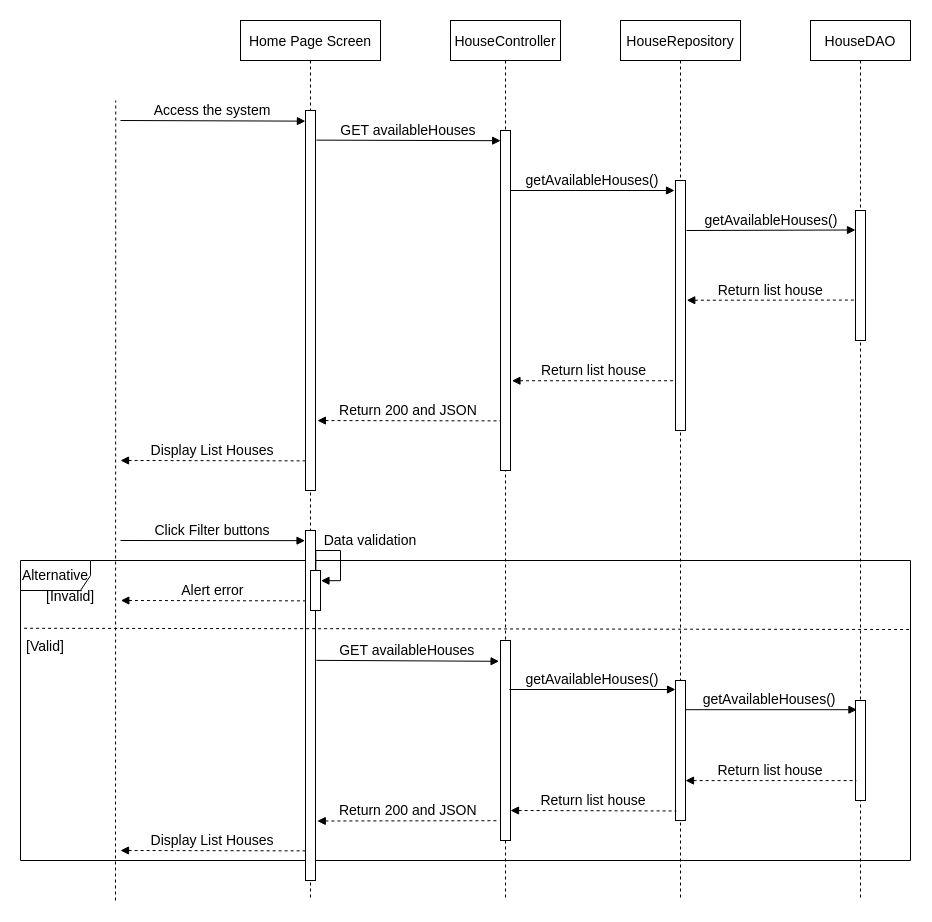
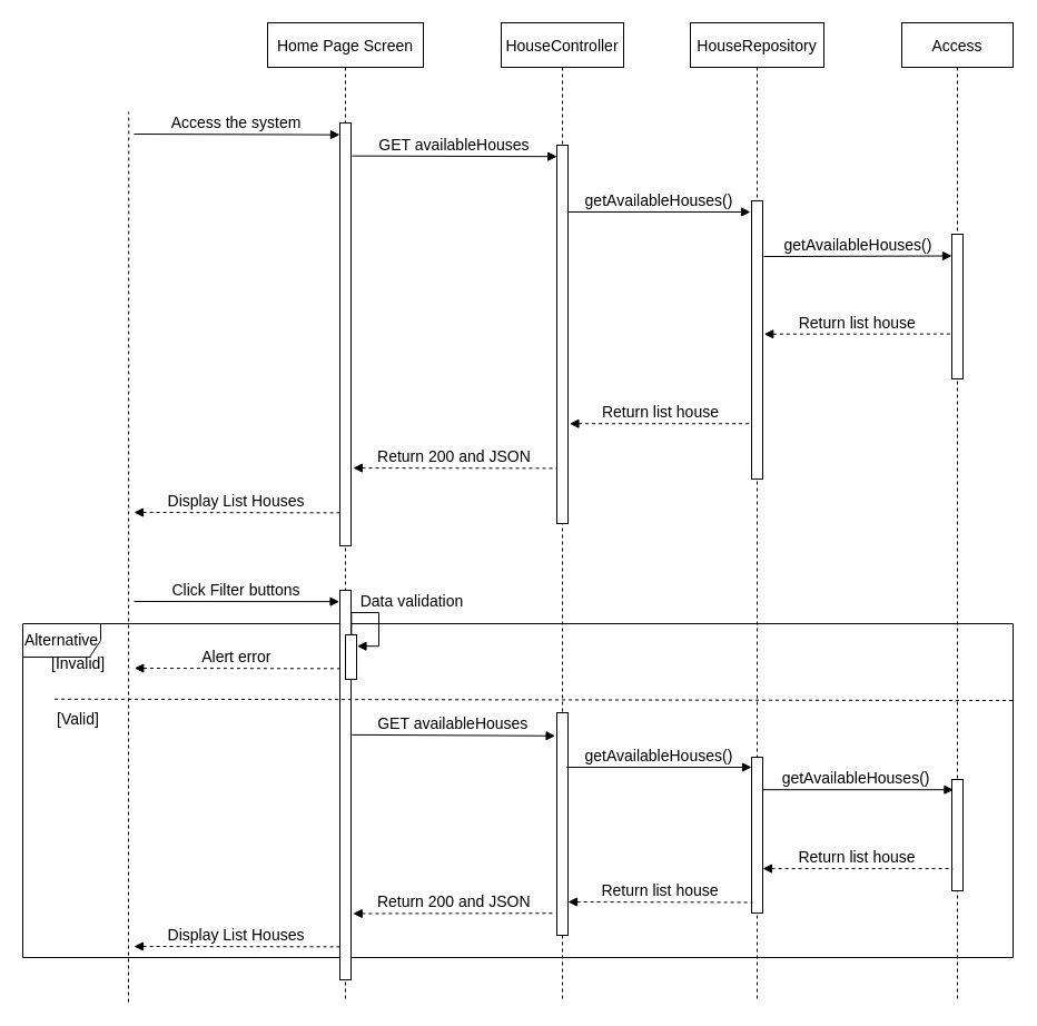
  <mxCell id="0" />
  <mxCell id="1" parent="0" />
  <mxCell id="2" value="Alternative" style="shape=umlFrame;whiteSpace=wrap;html=1;width=70;height=30;fontSize=14;" parent="1" vertex="1"><mxGeometry x="20" y="560" width="890" height="300" as="geometry" /></mxCell>
  <mxCell id="3" value="Return list house" style="verticalAlign=bottom;endArrow=none;shadow=0;strokeWidth=1;endFill=0;startArrow=block;startFill=1;dashed=1;exitX=1.145;exitY=0.736;exitDx=0;exitDy=0;exitPerimeter=0;fontSize=14;" parent="1" source="8" target="15" edge="1"><mxGeometry relative="1" as="geometry"><mxPoint x="510" y="330" as="sourcePoint" /><mxPoint x="693.91" y="379.8" as="targetPoint" /></mxGeometry></mxCell>
  <mxCell id="4" value="Home Page Screen" style="shape=umlLifeline;perimeter=lifelinePerimeter;container=1;collapsible=0;recursiveResize=0;rounded=0;shadow=0;strokeWidth=1;fontSize=14;" parent="1" vertex="1"><mxGeometry x="240" y="20" width="140" height="880" as="geometry" /></mxCell>
  <mxCell id="5" value="" style="points=[];perimeter=orthogonalPerimeter;rounded=0;shadow=0;strokeWidth=1;fontSize=14;" parent="4" vertex="1"><mxGeometry x="65" y="90" width="10" height="380" as="geometry" /></mxCell>
  <mxCell id="6" value="" style="points=[];perimeter=orthogonalPerimeter;rounded=0;shadow=0;strokeWidth=1;fontSize=14;" parent="4" vertex="1"><mxGeometry x="65" y="510" width="10" height="350" as="geometry" /></mxCell>
  <mxCell id="7" value="HouseController" style="shape=umlLifeline;perimeter=lifelinePerimeter;container=1;collapsible=0;recursiveResize=0;rounded=0;shadow=0;strokeWidth=1;fontSize=14;" parent="1" vertex="1"><mxGeometry x="450" y="20" width="110" height="880" as="geometry" /></mxCell>
  <mxCell id="8" value="" style="points=[];perimeter=orthogonalPerimeter;rounded=0;shadow=0;strokeWidth=1;fontSize=14;" parent="7" vertex="1"><mxGeometry x="50" y="110" width="10" height="340" as="geometry" /></mxCell>
  <mxCell id="9" value="getAvailableHouses()" style="verticalAlign=bottom;endArrow=block;shadow=0;strokeWidth=1;entryX=0;entryY=0.15;entryDx=0;entryDy=0;entryPerimeter=0;fontSize=14;" parent="7" edge="1"><mxGeometry relative="1" as="geometry"><mxPoint x="60" y="170" as="sourcePoint" /><mxPoint x="224.03" y="170.0" as="targetPoint" /></mxGeometry></mxCell>
  <mxCell id="10" value="" style="points=[];perimeter=orthogonalPerimeter;rounded=0;shadow=0;strokeWidth=1;fontSize=14;" parent="7" vertex="1"><mxGeometry x="50" y="620" width="10" height="200" as="geometry" /></mxCell>
  <mxCell id="11" value="" style="endArrow=none;dashed=1;html=1;rounded=0;startArrow=none;fontSize=14;" parent="1" edge="1"><mxGeometry width="50" height="50" relative="1" as="geometry"><mxPoint x="115" y="900" as="sourcePoint" /><mxPoint x="115.25" y="100" as="targetPoint" /></mxGeometry></mxCell>
  <mxCell id="12" value="Access the system" style="verticalAlign=bottom;endArrow=block;entryX=-0.007;entryY=0.028;shadow=0;strokeWidth=1;entryDx=0;entryDy=0;entryPerimeter=0;fontSize=14;" parent="1" target="5" edge="1"><mxGeometry relative="1" as="geometry"><mxPoint x="120" y="120" as="sourcePoint" /><mxPoint x="290" y="120" as="targetPoint" /></mxGeometry></mxCell>
  <mxCell id="13" value="GET availableHouses" style="verticalAlign=bottom;endArrow=block;shadow=0;strokeWidth=1;entryX=0.016;entryY=0.03;entryDx=0;entryDy=0;entryPerimeter=0;exitX=1.094;exitY=0.078;exitDx=0;exitDy=0;exitPerimeter=0;fontSize=14;" parent="1" source="5" target="8" edge="1"><mxGeometry relative="1" as="geometry"><mxPoint x="320" y="130" as="sourcePoint" /><mxPoint x="490" y="129" as="targetPoint" /></mxGeometry></mxCell>
  <mxCell id="14" value="HouseRepository" style="shape=umlLifeline;perimeter=lifelinePerimeter;container=1;collapsible=0;recursiveResize=0;rounded=0;shadow=0;strokeWidth=1;fontSize=14;" parent="1" vertex="1"><mxGeometry x="620" y="20" width="120" height="880" as="geometry" /></mxCell>
  <mxCell id="15" value="" style="points=[];perimeter=orthogonalPerimeter;rounded=0;shadow=0;strokeWidth=1;fontSize=14;" parent="14" vertex="1"><mxGeometry x="55" y="160" width="10" height="250" as="geometry" /></mxCell>
  <mxCell id="16" value="" style="points=[];perimeter=orthogonalPerimeter;rounded=0;shadow=0;strokeWidth=1;fontSize=14;" parent="14" vertex="1"><mxGeometry x="55" y="660" width="10" height="140" as="geometry" /></mxCell>
- <mxCell id="17" value="HouseDAO" style="shape=umlLifeline;perimeter=lifelinePerimeter;container=1;collapsible=0;recursiveResize=0;rounded=0;shadow=0;strokeWidth=1;fontSize=14;" parent="1" vertex="1"><mxGeometry x="810" y="20" width="100" height="880" as="geometry" /></mxCell>
+ <mxCell id="17" value="Access" style="shape=umlLifeline;perimeter=lifelinePerimeter;container=1;collapsible=0;recursiveResize=0;rounded=0;shadow=0;strokeWidth=1;fontSize=14;" parent="1" vertex="1"><mxGeometry x="810" y="20" width="100" height="880" as="geometry" /></mxCell>
  <mxCell id="18" value="" style="points=[];perimeter=orthogonalPerimeter;rounded=0;shadow=0;strokeWidth=1;fontSize=14;" parent="17" vertex="1"><mxGeometry x="45" y="190" width="10" height="130" as="geometry" /></mxCell>
  <mxCell id="19" value="" style="points=[];perimeter=orthogonalPerimeter;rounded=0;shadow=0;strokeWidth=1;fontSize=14;" parent="17" vertex="1"><mxGeometry x="45" y="680" width="10" height="100" as="geometry" /></mxCell>
  <mxCell id="20" value="getAvailableHouses()" style="verticalAlign=bottom;endArrow=block;shadow=0;strokeWidth=1;exitX=1.097;exitY=0.2;exitDx=0;exitDy=0;exitPerimeter=0;entryX=0;entryY=0.15;entryDx=0;entryDy=0;entryPerimeter=0;fontSize=14;" parent="1" source="15" target="18" edge="1"><mxGeometry relative="1" as="geometry"><mxPoint x="910" y="199.72" as="sourcePoint" /><mxPoint x="1090" y="200" as="targetPoint" /></mxGeometry></mxCell>
  <mxCell id="21" value="Return list house" style="verticalAlign=bottom;endArrow=none;shadow=0;strokeWidth=1;entryX=-0.102;entryY=0.689;entryDx=0;entryDy=0;entryPerimeter=0;endFill=0;startArrow=block;startFill=1;dashed=1;exitX=1.126;exitY=0.479;exitDx=0;exitDy=0;exitPerimeter=0;fontSize=14;" parent="1" source="15" target="18" edge="1"><mxGeometry relative="1" as="geometry"><mxPoint x="910" y="281" as="sourcePoint" /><mxPoint x="1090.14" y="250.16" as="targetPoint" /></mxGeometry></mxCell>
  <mxCell id="22" value="Return 200 and JSON" style="verticalAlign=bottom;endArrow=none;shadow=0;strokeWidth=1;entryX=-0.049;entryY=0.854;entryDx=0;entryDy=0;entryPerimeter=0;endFill=0;startArrow=block;startFill=1;dashed=1;exitX=1.19;exitY=0.816;exitDx=0;exitDy=0;exitPerimeter=0;fontSize=14;" parent="1" source="5" target="8" edge="1"><mxGeometry relative="1" as="geometry"><mxPoint x="310" y="330" as="sourcePoint" /><mxPoint x="499.45" y="330" as="targetPoint" /></mxGeometry></mxCell>
  <mxCell id="23" value="Display List Houses" style="verticalAlign=bottom;endArrow=none;shadow=0;strokeWidth=1;entryX=-0.034;entryY=0.922;entryDx=0;entryDy=0;entryPerimeter=0;endFill=0;startArrow=block;startFill=1;dashed=1;fontSize=14;" parent="1" target="5" edge="1"><mxGeometry relative="1" as="geometry"><mxPoint x="120" y="460" as="sourcePoint" /><mxPoint x="309.45" y="340" as="targetPoint" /></mxGeometry></mxCell>
  <mxCell id="24" value="Click Filter buttons" style="verticalAlign=bottom;endArrow=block;shadow=0;strokeWidth=1;entryX=-0.047;entryY=0.029;entryDx=0;entryDy=0;entryPerimeter=0;fontSize=14;" parent="1" target="6" edge="1"><mxGeometry relative="1" as="geometry"><mxPoint x="120" y="540" as="sourcePoint" /><mxPoint x="280" y="540" as="targetPoint" /></mxGeometry></mxCell>
  <mxCell id="25" value="" style="points=[];perimeter=orthogonalPerimeter;rounded=0;shadow=0;strokeWidth=1;fontSize=14;" parent="1" vertex="1"><mxGeometry x="310" y="570" width="10" height="40" as="geometry" /></mxCell>
  <mxCell id="26" value="Data validation" style="verticalAlign=bottom;endArrow=block;shadow=0;strokeWidth=1;entryX=1.047;entryY=0.255;entryDx=0;entryDy=0;entryPerimeter=0;exitX=0.533;exitY=-0.003;exitDx=0;exitDy=0;exitPerimeter=0;edgeStyle=orthogonalEdgeStyle;rounded=0;fontSize=14;" parent="1" source="25" target="25" edge="1"><mxGeometry x="-0.055" y="30" relative="1" as="geometry"><mxPoint x="320" y="550" as="sourcePoint" /><mxPoint x="503.95" y="550.88" as="targetPoint" /><Array as="points"><mxPoint x="315" y="550" /><mxPoint x="340" y="550" /><mxPoint x="340" y="580" /></Array><mxPoint as="offset" /></mxGeometry></mxCell>
  <mxCell id="27" value="Alert error" style="verticalAlign=bottom;endArrow=none;shadow=0;strokeWidth=1;entryX=-0.034;entryY=0.922;entryDx=0;entryDy=0;entryPerimeter=0;endFill=0;startArrow=block;startFill=1;dashed=1;fontSize=14;" parent="1" edge="1"><mxGeometry relative="1" as="geometry"><mxPoint x="120.34" y="600" as="sourcePoint" /><mxPoint x="305" y="600.36" as="targetPoint" /></mxGeometry></mxCell>
  <mxCell id="28" value="GET availableHouses" style="verticalAlign=bottom;endArrow=block;shadow=0;strokeWidth=1;entryX=-0.141;entryY=0.104;entryDx=0;entryDy=0;entryPerimeter=0;exitX=1.081;exitY=0.371;exitDx=0;exitDy=0;exitPerimeter=0;fontSize=14;" parent="1" source="6" target="10" edge="1"><mxGeometry relative="1" as="geometry"><mxPoint x="315.78" y="660" as="sourcePoint" /><mxPoint x="495" y="660.56" as="targetPoint" /></mxGeometry></mxCell>
  <mxCell id="29" value="" style="endArrow=none;dashed=1;html=1;strokeWidth=1;rounded=0;entryX=1;entryY=0.23;entryDx=0;entryDy=0;entryPerimeter=0;exitX=0.045;exitY=-0.074;exitDx=0;exitDy=0;exitPerimeter=0;fontSize=14;" parent="1" source="31" target="2" edge="1"><mxGeometry width="50" height="50" relative="1" as="geometry"><mxPoint x="-40" y="630" as="sourcePoint" /><mxPoint x="120" y="680" as="targetPoint" /></mxGeometry></mxCell>
  <mxCell id="30" value="[Invalid]" style="text;strokeColor=none;fillColor=none;align=left;verticalAlign=middle;spacingLeft=4;spacingRight=4;overflow=hidden;points=[[0,0.5],[1,0.5]];portConstraint=eastwest;rotatable=0;fontSize=14;" parent="1" vertex="1"><mxGeometry x="40" y="580" width="80" height="30" as="geometry" /></mxCell>
- <mxCell id="31" value="[Valid]" style="text;strokeColor=none;fillColor=none;align=left;verticalAlign=middle;spacingLeft=4;spacingRight=4;overflow=hidden;points=[[0,0.5],[1,0.5]];portConstraint=eastwest;rotatable=0;fontSize=14;" parent="1" vertex="1"><mxGeometry x="20" y="630" width="80" height="30" as="geometry" /></mxCell>
+ <mxCell id="31" value="[Valid]" style="text;strokeColor=none;fillColor=none;align=left;verticalAlign=middle;spacingLeft=4;spacingRight=4;overflow=hidden;points=[[0,0.5],[1,0.5]];portConstraint=eastwest;rotatable=0;fontSize=14;" parent="1" vertex="1"><mxGeometry x="45" y="630" width="80" height="30" as="geometry" /></mxCell>
  <mxCell id="32" value="getAvailableHouses()" style="verticalAlign=bottom;endArrow=block;shadow=0;strokeWidth=1;fontSize=14;exitX=0.89;exitY=0.245;exitDx=0;exitDy=0;exitPerimeter=0;" parent="1" source="10" target="16" edge="1"><mxGeometry relative="1" as="geometry"><mxPoint x="520" y="690" as="sourcePoint" /><mxPoint x="680" y="690" as="targetPoint" /></mxGeometry></mxCell>
  <mxCell id="33" value="getAvailableHouses() " style="verticalAlign=bottom;endArrow=block;shadow=0;strokeWidth=1;entryX=0.145;entryY=0.092;entryDx=0;entryDy=0;entryPerimeter=0;fontSize=14;" parent="1" source="16" target="19" edge="1"><mxGeometry relative="1" as="geometry"><mxPoint x="690" y="710.2" as="sourcePoint" /><mxPoint x="879.03" y="709.7" as="targetPoint" /></mxGeometry></mxCell>
  <mxCell id="34" value="Return list house" style="verticalAlign=bottom;endArrow=none;shadow=0;strokeWidth=1;endFill=0;startArrow=block;startFill=1;dashed=1;entryX=0.085;entryY=0.801;entryDx=0;entryDy=0;entryPerimeter=0;fontSize=14;" parent="1" source="16" target="19" edge="1"><mxGeometry relative="1" as="geometry"><mxPoint x="690" y="780" as="sourcePoint" /><mxPoint x="850" y="780" as="targetPoint" /></mxGeometry></mxCell>
  <mxCell id="35" value="Return list house" style="verticalAlign=bottom;endArrow=none;shadow=0;strokeWidth=1;endFill=0;startArrow=block;startFill=1;dashed=1;entryX=0.085;entryY=0.932;entryDx=0;entryDy=0;entryPerimeter=0;fontSize=14;" parent="1" target="16" edge="1"><mxGeometry x="-0.005" relative="1" as="geometry"><mxPoint x="510" y="810" as="sourcePoint" /><mxPoint x="650" y="810" as="targetPoint" /><mxPoint as="offset" /></mxGeometry></mxCell>
  <mxCell id="36" value="Return 200 and JSON" style="verticalAlign=bottom;endArrow=none;shadow=0;strokeWidth=1;entryX=-0.1;entryY=0.901;entryDx=0;entryDy=0;entryPerimeter=0;endFill=0;startArrow=block;startFill=1;dashed=1;exitX=1.176;exitY=0.83;exitDx=0;exitDy=0;exitPerimeter=0;fontSize=14;" parent="1" source="6" target="10" edge="1"><mxGeometry relative="1" as="geometry"><mxPoint x="315" y="820" as="sourcePoint" /><mxPoint x="492.61" y="820.28" as="targetPoint" /></mxGeometry></mxCell>
  <mxCell id="37" value="Display List Houses" style="verticalAlign=bottom;endArrow=none;shadow=0;strokeWidth=1;entryX=-0.034;entryY=0.922;entryDx=0;entryDy=0;entryPerimeter=0;endFill=0;startArrow=block;startFill=1;dashed=1;fontSize=14;" parent="1" edge="1"><mxGeometry relative="1" as="geometry"><mxPoint x="120" y="850" as="sourcePoint" /><mxPoint x="304.66" y="850.36" as="targetPoint" /></mxGeometry></mxCell>
